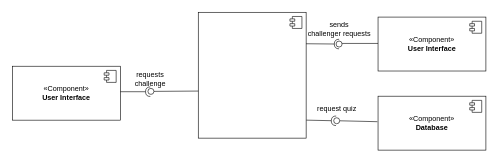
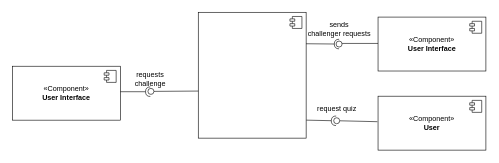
  <mxCell id="0" />
  <mxCell id="1" parent="0" />
  <mxCell id="2" value="«Component»&lt;br&gt;&lt;b&gt;User Interface&lt;/b&gt;" style="html=1;dropTarget=0;whiteSpace=wrap;" vertex="1" parent="1"><mxGeometry x="20" y="110" width="180" height="90" as="geometry" /></mxCell>
  <mxCell id="3" value="" style="shape=module;jettyWidth=8;jettyHeight=4;" vertex="1" parent="2"><mxGeometry x="1" width="20" height="20" relative="1" as="geometry"><mxPoint x="-27" y="7" as="offset" /></mxGeometry></mxCell>
  <mxCell id="4" value="«Component»&lt;br&gt;&lt;b&gt;User Interface&lt;/b&gt;" style="html=1;dropTarget=0;whiteSpace=wrap;" vertex="1" parent="1"><mxGeometry x="630" y="28" width="180" height="90" as="geometry" /></mxCell>
  <mxCell id="5" value="" style="shape=module;jettyWidth=8;jettyHeight=4;" vertex="1" parent="4"><mxGeometry x="1" width="20" height="20" relative="1" as="geometry"><mxPoint x="-27" y="7" as="offset" /></mxGeometry></mxCell>
- <mxCell id="6" value="«Component»&lt;br&gt;&lt;b&gt;Database&lt;/b&gt;" style="html=1;dropTarget=0;whiteSpace=wrap;" vertex="1" parent="1"><mxGeometry x="630" y="160" width="180" height="90" as="geometry" /></mxCell>
+ <mxCell id="6" value="«Component»&lt;br&gt;&lt;b&gt;User&lt;/b&gt;" style="html=1;dropTarget=0;whiteSpace=wrap;" vertex="1" parent="1"><mxGeometry x="630" y="160" width="180" height="90" as="geometry" /></mxCell>
  <mxCell id="7" value="" style="shape=module;jettyWidth=8;jettyHeight=4;" vertex="1" parent="6"><mxGeometry x="1" width="20" height="20" relative="1" as="geometry"><mxPoint x="-27" y="7" as="offset" /></mxGeometry></mxCell>
  <mxCell id="8" value="" style="html=1;dropTarget=0;whiteSpace=wrap;" vertex="1" parent="1"><mxGeometry x="330" y="20" width="180" height="210" as="geometry" /></mxCell>
  <mxCell id="9" value="" style="shape=module;jettyWidth=8;jettyHeight=4;" vertex="1" parent="8"><mxGeometry x="1" width="20" height="20" relative="1" as="geometry"><mxPoint x="-27" y="7" as="offset" /></mxGeometry></mxCell>
  <mxCell id="10" value="" style="rounded=0;orthogonalLoop=1;jettySize=auto;html=1;endArrow=none;endFill=0;sketch=0;sourcePerimeterSpacing=0;targetPerimeterSpacing=0;exitX=0;exitY=0.5;exitDx=0;exitDy=0;" edge="1" parent="1"><mxGeometry relative="1" as="geometry"><mxPoint x="630" y="72" as="sourcePoint" /><mxPoint x="570" y="72" as="targetPoint" /></mxGeometry></mxCell>
  <mxCell id="11" value="" style="rounded=0;orthogonalLoop=1;jettySize=auto;html=1;endArrow=halfCircle;endFill=0;entryX=0.5;entryY=0.5;endSize=6;strokeWidth=1;sketch=0;exitX=1;exitY=0.25;exitDx=0;exitDy=0;" edge="1" target="12" parent="1" source="8"><mxGeometry relative="1" as="geometry"><mxPoint x="190" y="335" as="sourcePoint" /></mxGeometry></mxCell>
  <mxCell id="12" value="" style="ellipse;whiteSpace=wrap;html=1;align=center;aspect=fixed;resizable=0;points=[];outlineConnect=0;sketch=0;" vertex="1" parent="1"><mxGeometry x="560" y="68" width="10" height="10" as="geometry" /></mxCell>
  <mxCell id="13" value="" style="rounded=0;orthogonalLoop=1;jettySize=auto;html=1;endArrow=none;endFill=0;sketch=0;sourcePerimeterSpacing=0;targetPerimeterSpacing=0;exitX=0.017;exitY=0.595;exitDx=0;exitDy=0;exitPerimeter=0;" edge="1" target="15" parent="1"><mxGeometry relative="1" as="geometry"><mxPoint x="330.06" y="151.48" as="sourcePoint" /><mxPoint x="277" y="151.53" as="targetPoint" /></mxGeometry></mxCell>
  <mxCell id="14" value="" style="rounded=0;orthogonalLoop=1;jettySize=auto;html=1;endArrow=halfCircle;endFill=0;endSize=6;strokeWidth=1;sketch=0;exitX=1;exitY=0.5;exitDx=0;exitDy=0;" edge="1" parent="1"><mxGeometry relative="1" as="geometry"><mxPoint x="200" y="152.53" as="sourcePoint" /><mxPoint x="250" y="152.53" as="targetPoint" /></mxGeometry></mxCell>
  <mxCell id="15" value="" style="ellipse;whiteSpace=wrap;html=1;align=center;aspect=fixed;resizable=0;points=[];outlineConnect=0;sketch=0;" vertex="1" parent="1"><mxGeometry x="246" y="147" width="10" height="10" as="geometry" /></mxCell>
  <mxCell id="16" value="" style="rounded=0;orthogonalLoop=1;jettySize=auto;html=1;endArrow=none;endFill=0;sketch=0;sourcePerimeterSpacing=0;targetPerimeterSpacing=0;exitX=-0.006;exitY=0.473;exitDx=0;exitDy=0;exitPerimeter=0;" edge="1" target="18" parent="1" source="6"><mxGeometry relative="1" as="geometry"><mxPoint x="545" y="296.08" as="sourcePoint" /></mxGeometry></mxCell>
  <mxCell id="17" value="" style="rounded=0;orthogonalLoop=1;jettySize=auto;html=1;endArrow=halfCircle;endFill=0;endSize=6;strokeWidth=1;sketch=0;exitX=1.002;exitY=0.852;exitDx=0;exitDy=0;exitPerimeter=0;" edge="1" parent="1"><mxGeometry relative="1" as="geometry"><mxPoint x="510.36" y="200" as="sourcePoint" /><mxPoint x="560" y="201.08" as="targetPoint" /></mxGeometry></mxCell>
  <mxCell id="18" value="" style="ellipse;whiteSpace=wrap;html=1;align=center;aspect=fixed;resizable=0;points=[];outlineConnect=0;sketch=0;" vertex="1" parent="1"><mxGeometry x="556" y="196" width="10" height="10" as="geometry" /></mxCell>
  <mxCell id="19" value="requests challenge" style="text;html=1;strokeColor=none;fillColor=none;align=center;verticalAlign=middle;whiteSpace=wrap;rounded=0;" vertex="1" parent="1"><mxGeometry x="220" y="117" width="60" height="30" as="geometry" /></mxCell>
  <mxCell id="20" value="sends&lt;br&gt;challenger requests" style="text;html=1;align=center;verticalAlign=middle;resizable=0;points=[];autosize=1;strokeColor=none;fillColor=none;" vertex="1" parent="1"><mxGeometry x="505" y="28" width="120" height="40" as="geometry" /></mxCell>
  <mxCell id="21" value="request quiz" style="text;html=1;align=center;verticalAlign=middle;resizable=0;points=[];autosize=1;strokeColor=none;fillColor=none;" vertex="1" parent="1"><mxGeometry x="516" y="166" width="90" height="30" as="geometry" /></mxCell>
